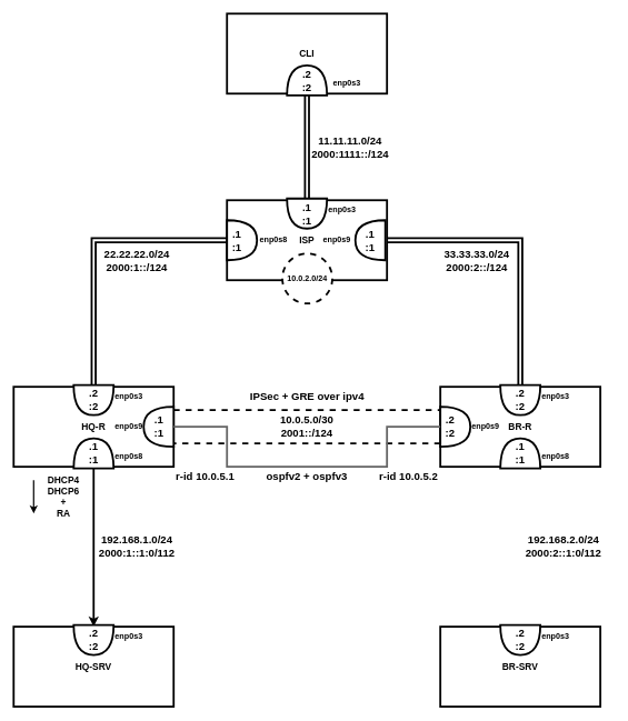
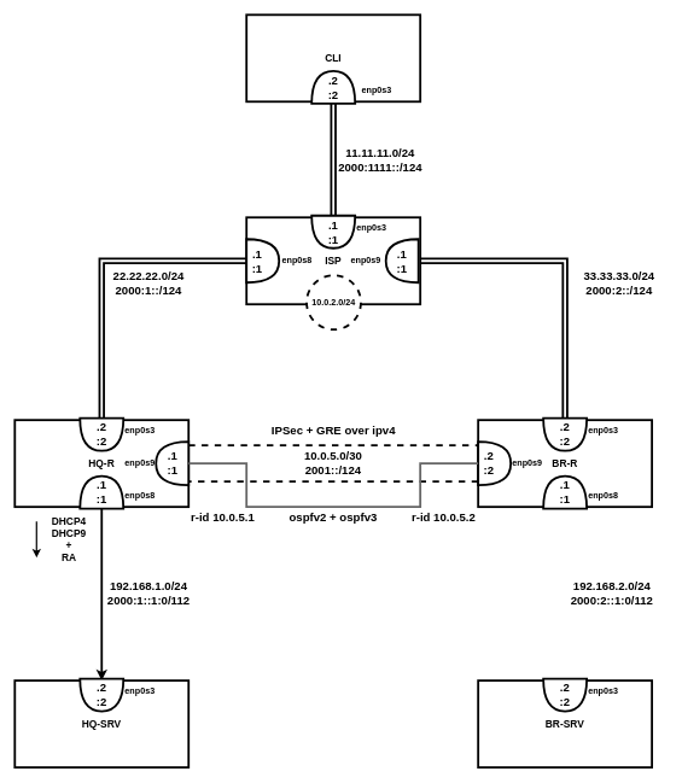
  <mxCell id="0" />
  <mxCell id="1" parent="0" />
  <mxCell id="2" style="edgeStyle=orthogonalEdgeStyle;rounded=0;orthogonalLoop=1;jettySize=auto;html=1;entryX=0.5;entryY=0;entryDx=0;entryDy=0;strokeWidth=3;shape=link;" parent="1" source="4" target="6" edge="1"><mxGeometry relative="1" as="geometry"><Array as="points"><mxPoint x="140" y="360" /></Array></mxGeometry></mxCell>
  <mxCell id="3" style="edgeStyle=orthogonalEdgeStyle;rounded=0;orthogonalLoop=1;jettySize=auto;html=1;entryX=0.5;entryY=0;entryDx=0;entryDy=0;strokeWidth=3;shape=link;" parent="1" source="4" target="7" edge="1"><mxGeometry relative="1" as="geometry"><Array as="points"><mxPoint x="780" y="360" /></Array></mxGeometry></mxCell>
  <mxCell id="4" value="&lt;font style=&quot;font-size: 14px;&quot;&gt;&lt;b&gt;ISP&lt;/b&gt;&lt;/font&gt;" style="rounded=0;whiteSpace=wrap;html=1;strokeWidth=3;" parent="1" vertex="1"><mxGeometry x="340" y="300" width="240" height="120" as="geometry" /></mxCell>
  <mxCell id="5" style="edgeStyle=orthogonalEdgeStyle;rounded=0;orthogonalLoop=1;jettySize=auto;html=1;entryX=0.5;entryY=0;entryDx=0;entryDy=0;strokeWidth=3;" parent="1" source="6" target="10" edge="1"><mxGeometry relative="1" as="geometry" /></mxCell>
  <mxCell id="6" value="&lt;span style=&quot;font-size: 14px;&quot;&gt;&lt;b&gt;HQ-R&lt;/b&gt;&lt;/span&gt;" style="rounded=0;whiteSpace=wrap;html=1;strokeWidth=3;" parent="1" vertex="1"><mxGeometry x="20" y="580" width="240" height="120" as="geometry" /></mxCell>
  <mxCell id="7" value="&lt;span style=&quot;font-size: 14px;&quot;&gt;&lt;b&gt;BR-R&lt;/b&gt;&lt;/span&gt;" style="rounded=0;whiteSpace=wrap;html=1;strokeWidth=3;" parent="1" vertex="1"><mxGeometry x="660" y="580" width="240" height="120" as="geometry" /></mxCell>
  <mxCell id="8" style="edgeStyle=orthogonalEdgeStyle;rounded=0;orthogonalLoop=1;jettySize=auto;html=1;entryX=0.5;entryY=0;entryDx=0;entryDy=0;strokeWidth=3;shape=link;" parent="1" source="9" target="4" edge="1"><mxGeometry relative="1" as="geometry" /></mxCell>
  <mxCell id="9" value="&lt;font style=&quot;font-size: 14px;&quot;&gt;&lt;b&gt;CLI&lt;/b&gt;&lt;/font&gt;" style="rounded=0;whiteSpace=wrap;html=1;strokeWidth=3;" parent="1" vertex="1"><mxGeometry x="340" y="20" width="240" height="120" as="geometry" /></mxCell>
  <mxCell id="10" value="&lt;font style=&quot;font-size: 14px;&quot;&gt;&lt;b&gt;HQ-SRV&lt;/b&gt;&lt;/font&gt;" style="rounded=0;whiteSpace=wrap;html=1;strokeWidth=3;" parent="1" vertex="1"><mxGeometry x="20" y="940" width="240" height="120" as="geometry" /></mxCell>
  <mxCell id="11" value="&lt;font style=&quot;font-size: 14px;&quot;&gt;&lt;b&gt;BR-SRV&lt;/b&gt;&lt;/font&gt;" style="rounded=0;whiteSpace=wrap;html=1;strokeWidth=3;" parent="1" vertex="1"><mxGeometry x="660" y="940" width="240" height="120" as="geometry" /></mxCell>
  <mxCell id="12" value="&lt;font size=&quot;1&quot; style=&quot;&quot;&gt;&lt;b style=&quot;font-size: 16px;&quot;&gt;192.168.1.0/24&lt;br&gt;2000:1::1:0/112&lt;br&gt;&lt;/b&gt;&lt;/font&gt;" style="text;html=1;strokeColor=none;fillColor=none;align=center;verticalAlign=middle;whiteSpace=wrap;rounded=0;" parent="1" vertex="1"><mxGeometry x="130" y="790" width="150" height="60" as="geometry" /></mxCell>
  <mxCell id="13" value="&lt;font size=&quot;1&quot; style=&quot;&quot;&gt;&lt;b style=&quot;font-size: 16px;&quot;&gt;192.168.2.0/24&lt;br&gt;&lt;/b&gt;&lt;/font&gt;&lt;b style=&quot;border-color: var(--border-color); font-size: 16px;&quot;&gt;2000:2::1:0/112&lt;/b&gt;&lt;font size=&quot;1&quot; style=&quot;&quot;&gt;&lt;b style=&quot;font-size: 16px;&quot;&gt;&lt;br&gt;&lt;/b&gt;&lt;/font&gt;" style="text;html=1;strokeColor=none;fillColor=none;align=center;verticalAlign=middle;whiteSpace=wrap;rounded=0;" parent="1" vertex="1"><mxGeometry x="770" y="790" width="150" height="60" as="geometry" /></mxCell>
  <mxCell id="14" value="&lt;span style=&quot;font-size: 16px;&quot;&gt;&lt;b&gt;22.22.22.0/24&lt;br&gt;2000:1::/124&lt;br&gt;&lt;/b&gt;&lt;/span&gt;" style="text;html=1;strokeColor=none;fillColor=none;align=center;verticalAlign=middle;whiteSpace=wrap;rounded=0;" parent="1" vertex="1"><mxGeometry x="130" y="360" width="150" height="60" as="geometry" /></mxCell>
- <mxCell id="15" value="&lt;span style=&quot;font-size: 16px;&quot;&gt;&lt;b&gt;33.33.33.0/24&lt;br&gt;2000:2::/124&lt;br&gt;&lt;/b&gt;&lt;/span&gt;" style="text;html=1;strokeColor=none;fillColor=none;align=center;verticalAlign=middle;whiteSpace=wrap;rounded=0;" parent="1" vertex="1"><mxGeometry x="640" y="360" width="150" height="60" as="geometry" /></mxCell>
+ <mxCell id="15" value="&lt;span style=&quot;font-size: 16px;&quot;&gt;&lt;b&gt;33.33.33.0/24&lt;br&gt;2000:2::/124&lt;br&gt;&lt;/b&gt;&lt;/span&gt;" style="text;html=1;strokeColor=none;fillColor=none;align=center;verticalAlign=middle;whiteSpace=wrap;rounded=0;" parent="1" vertex="1"><mxGeometry x="780" y="360" width="150" height="60" as="geometry" /></mxCell>
  <mxCell id="16" value="" style="endArrow=classic;startArrow=classic;html=1;rounded=0;exitX=1;exitY=0.5;exitDx=0;exitDy=0;entryX=0;entryY=0.5;entryDx=0;entryDy=0;shape=link;strokeWidth=3;endSize=6;targetPerimeterSpacing=0;sourcePerimeterSpacing=0;startSize=6;width=48;dashed=1;" parent="1" source="6" target="7" edge="1"><mxGeometry width="50" height="50" relative="1" as="geometry"><mxPoint x="415" y="560" as="sourcePoint" /><mxPoint x="465" y="510" as="targetPoint" /></mxGeometry></mxCell>
  <mxCell id="17" value="&lt;span style=&quot;font-size: 16px;&quot;&gt;&lt;b&gt;11.11.11.0/24&lt;br&gt;2000:1111::/124&lt;br&gt;&lt;/b&gt;&lt;/span&gt;" style="text;html=1;strokeColor=none;fillColor=none;align=center;verticalAlign=middle;whiteSpace=wrap;rounded=0;" parent="1" vertex="1"><mxGeometry x="450" y="190" width="150" height="60" as="geometry" /></mxCell>
  <mxCell id="18" value="&lt;b&gt;10.0.2.0/24&lt;/b&gt;" style="ellipse;whiteSpace=wrap;html=1;strokeWidth=3;dashed=1;" parent="1" vertex="1"><mxGeometry x="423" y="380" width="75" height="75" as="geometry" /></mxCell>
  <mxCell id="19" value="" style="shape=or;whiteSpace=wrap;html=1;strokeWidth=3;" parent="1" vertex="1"><mxGeometry x="340" y="330" width="45" height="60" as="geometry" /></mxCell>
  <mxCell id="20" value="" style="shape=or;whiteSpace=wrap;html=1;strokeWidth=3;rotation=-180;" parent="1" vertex="1"><mxGeometry x="532.5" y="330" width="45" height="60" as="geometry" /></mxCell>
  <mxCell id="21" value="" style="shape=or;whiteSpace=wrap;html=1;strokeWidth=3;rotation=90;" parent="1" vertex="1"><mxGeometry x="437.5" y="290" width="45" height="60" as="geometry" /></mxCell>
  <mxCell id="22" value="&lt;span style=&quot;font-size: 16px;&quot;&gt;&lt;b&gt;.1&lt;br&gt;:1&lt;br&gt;&lt;/b&gt;&lt;/span&gt;" style="text;html=1;strokeColor=none;fillColor=none;align=center;verticalAlign=middle;whiteSpace=wrap;rounded=0;" parent="1" vertex="1"><mxGeometry x="340" y="330" width="30" height="60" as="geometry" /></mxCell>
  <mxCell id="23" value="&lt;span style=&quot;font-size: 16px;&quot;&gt;&lt;b&gt;.1&lt;br&gt;:1&lt;br&gt;&lt;/b&gt;&lt;/span&gt;" style="text;html=1;strokeColor=none;fillColor=none;align=center;verticalAlign=middle;whiteSpace=wrap;rounded=0;" parent="1" vertex="1"><mxGeometry x="540" y="330" width="30" height="60" as="geometry" /></mxCell>
  <mxCell id="24" value="&lt;span style=&quot;font-size: 16px;&quot;&gt;&lt;b&gt;.1&lt;br&gt;:1&lt;br&gt;&lt;/b&gt;&lt;/span&gt;" style="text;html=1;strokeColor=none;fillColor=none;align=center;verticalAlign=middle;whiteSpace=wrap;rounded=0;" parent="1" vertex="1"><mxGeometry x="445" y="305" width="30" height="30" as="geometry" /></mxCell>
  <mxCell id="25" value="" style="shape=or;whiteSpace=wrap;html=1;strokeWidth=3;rotation=-90;" parent="1" vertex="1"><mxGeometry x="437.5" y="90" width="45" height="60" as="geometry" /></mxCell>
  <mxCell id="26" value="&lt;span style=&quot;font-size: 16px;&quot;&gt;&lt;b&gt;.2&lt;br&gt;:2&lt;br&gt;&lt;/b&gt;&lt;/span&gt;" style="text;html=1;strokeColor=none;fillColor=none;align=center;verticalAlign=middle;whiteSpace=wrap;rounded=0;" parent="1" vertex="1"><mxGeometry x="445" y="105" width="30" height="30" as="geometry" /></mxCell>
  <mxCell id="27" value="" style="shape=or;whiteSpace=wrap;html=1;strokeWidth=3;rotation=90;" parent="1" vertex="1"><mxGeometry x="117.5" y="570" width="45" height="60" as="geometry" /></mxCell>
  <mxCell id="28" value="" style="shape=or;whiteSpace=wrap;html=1;strokeWidth=3;rotation=-90;" parent="1" vertex="1"><mxGeometry x="117.5" y="650" width="45" height="60" as="geometry" /></mxCell>
  <mxCell id="29" value="" style="shape=or;whiteSpace=wrap;html=1;strokeWidth=3;rotation=90;" parent="1" vertex="1"><mxGeometry x="757.5" y="570" width="45" height="60" as="geometry" /></mxCell>
  <mxCell id="30" value="" style="shape=or;whiteSpace=wrap;html=1;strokeWidth=3;rotation=-90;" parent="1" vertex="1"><mxGeometry x="757.5" y="650" width="45" height="60" as="geometry" /></mxCell>
  <mxCell id="31" value="&lt;span style=&quot;font-size: 16px;&quot;&gt;&lt;b&gt;.2&lt;br&gt;:2&lt;br&gt;&lt;/b&gt;&lt;/span&gt;" style="text;html=1;strokeColor=none;fillColor=none;align=center;verticalAlign=middle;whiteSpace=wrap;rounded=0;" parent="1" vertex="1"><mxGeometry x="125" y="585" width="30" height="30" as="geometry" /></mxCell>
  <mxCell id="32" value="&lt;span style=&quot;font-size: 16px;&quot;&gt;&lt;b&gt;.2&lt;br&gt;:2&lt;br&gt;&lt;/b&gt;&lt;/span&gt;" style="text;html=1;strokeColor=none;fillColor=none;align=center;verticalAlign=middle;whiteSpace=wrap;rounded=0;" parent="1" vertex="1"><mxGeometry x="765" y="585" width="30" height="30" as="geometry" /></mxCell>
  <mxCell id="33" value="&lt;span style=&quot;font-size: 16px;&quot;&gt;&lt;b&gt;.1&lt;br&gt;:1&lt;br&gt;&lt;/b&gt;&lt;/span&gt;" style="text;html=1;strokeColor=none;fillColor=none;align=center;verticalAlign=middle;whiteSpace=wrap;rounded=0;" parent="1" vertex="1"><mxGeometry x="125" y="650" width="30" height="60" as="geometry" /></mxCell>
  <mxCell id="34" value="&lt;span style=&quot;font-size: 16px;&quot;&gt;&lt;b&gt;.1&lt;br&gt;:1&lt;br&gt;&lt;/b&gt;&lt;/span&gt;" style="text;html=1;strokeColor=none;fillColor=none;align=center;verticalAlign=middle;whiteSpace=wrap;rounded=0;" parent="1" vertex="1"><mxGeometry x="765" y="650" width="30" height="60" as="geometry" /></mxCell>
  <mxCell id="35" value="" style="shape=or;whiteSpace=wrap;html=1;strokeWidth=3;rotation=90;" parent="1" vertex="1"><mxGeometry x="117.5" y="930" width="45" height="60" as="geometry" /></mxCell>
  <mxCell id="36" value="&lt;span style=&quot;font-size: 16px;&quot;&gt;&lt;b&gt;.2&lt;br&gt;:2&lt;br&gt;&lt;/b&gt;&lt;/span&gt;" style="text;html=1;strokeColor=none;fillColor=none;align=center;verticalAlign=middle;whiteSpace=wrap;rounded=0;" parent="1" vertex="1"><mxGeometry x="125" y="945" width="30" height="30" as="geometry" /></mxCell>
  <mxCell id="37" value="" style="shape=or;whiteSpace=wrap;html=1;strokeWidth=3;rotation=90;" parent="1" vertex="1"><mxGeometry x="757.5" y="930" width="45" height="60" as="geometry" /></mxCell>
  <mxCell id="38" value="&lt;span style=&quot;font-size: 16px;&quot;&gt;&lt;b&gt;.2&lt;br&gt;:2&lt;br&gt;&lt;/b&gt;&lt;/span&gt;" style="text;html=1;strokeColor=none;fillColor=none;align=center;verticalAlign=middle;whiteSpace=wrap;rounded=0;" parent="1" vertex="1"><mxGeometry x="765" y="945" width="30" height="30" as="geometry" /></mxCell>
  <mxCell id="39" value="" style="shape=or;whiteSpace=wrap;html=1;strokeWidth=3;" parent="1" vertex="1"><mxGeometry x="660" y="610" width="45" height="60" as="geometry" /></mxCell>
  <mxCell id="40" value="" style="shape=or;whiteSpace=wrap;html=1;strokeWidth=3;rotation=-180;" parent="1" vertex="1"><mxGeometry x="215" y="610" width="45" height="60" as="geometry" /></mxCell>
  <mxCell id="41" value="&lt;span style=&quot;font-size: 16px;&quot;&gt;&lt;b&gt;.1&lt;br&gt;:1&lt;br&gt;&lt;/b&gt;&lt;/span&gt;" style="text;html=1;strokeColor=none;fillColor=none;align=center;verticalAlign=middle;whiteSpace=wrap;rounded=0;" parent="1" vertex="1"><mxGeometry x="222.5" y="610" width="30" height="60" as="geometry" /></mxCell>
  <mxCell id="42" value="&lt;span style=&quot;font-size: 16px;&quot;&gt;&lt;b&gt;.2&lt;br&gt;:2&lt;br&gt;&lt;/b&gt;&lt;/span&gt;" style="text;html=1;strokeColor=none;fillColor=none;align=center;verticalAlign=middle;whiteSpace=wrap;rounded=0;" parent="1" vertex="1"><mxGeometry x="660" y="625" width="30" height="30" as="geometry" /></mxCell>
  <mxCell id="43" value="&lt;b style=&quot;border-color: var(--border-color);&quot;&gt;enp0s8&lt;/b&gt;" style="text;html=1;strokeColor=none;fillColor=none;align=center;verticalAlign=middle;whiteSpace=wrap;rounded=0;" parent="1" vertex="1"><mxGeometry x="380" y="345" width="60" height="30" as="geometry" /></mxCell>
  <mxCell id="44" value="&lt;b style=&quot;border-color: var(--border-color);&quot;&gt;enp0s9&lt;/b&gt;" style="text;html=1;strokeColor=none;fillColor=none;align=center;verticalAlign=middle;whiteSpace=wrap;rounded=0;" parent="1" vertex="1"><mxGeometry x="475" y="345" width="60" height="30" as="geometry" /></mxCell>
  <mxCell id="45" value="&lt;b style=&quot;border-color: var(--border-color);&quot;&gt;enp0s3&lt;/b&gt;" style="text;html=1;strokeColor=none;fillColor=none;align=center;verticalAlign=middle;whiteSpace=wrap;rounded=0;" parent="1" vertex="1"><mxGeometry x="482.5" y="300" width="60" height="30" as="geometry" /></mxCell>
  <mxCell id="46" value="&lt;b style=&quot;border-color: var(--border-color);&quot;&gt;enp0s3&lt;/b&gt;" style="text;html=1;strokeColor=none;fillColor=none;align=center;verticalAlign=middle;whiteSpace=wrap;rounded=0;" parent="1" vertex="1"><mxGeometry x="490" y="110" width="60" height="30" as="geometry" /></mxCell>
  <mxCell id="47" value="&lt;b style=&quot;border-color: var(--border-color);&quot;&gt;enp0s3&lt;/b&gt;" style="text;html=1;strokeColor=none;fillColor=none;align=center;verticalAlign=middle;whiteSpace=wrap;rounded=0;" parent="1" vertex="1"><mxGeometry x="162.5" y="580" width="60" height="30" as="geometry" /></mxCell>
  <mxCell id="48" value="&lt;b style=&quot;border-color: var(--border-color);&quot;&gt;enp0s8&lt;/b&gt;" style="text;html=1;strokeColor=none;fillColor=none;align=center;verticalAlign=middle;whiteSpace=wrap;rounded=0;" parent="1" vertex="1"><mxGeometry x="162.5" y="670" width="60" height="30" as="geometry" /></mxCell>
  <mxCell id="49" value="&lt;b style=&quot;border-color: var(--border-color);&quot;&gt;enp0s3&lt;/b&gt;" style="text;html=1;strokeColor=none;fillColor=none;align=center;verticalAlign=middle;whiteSpace=wrap;rounded=0;" parent="1" vertex="1"><mxGeometry x="802.5" y="580" width="60" height="30" as="geometry" /></mxCell>
  <mxCell id="50" value="&lt;b style=&quot;border-color: var(--border-color);&quot;&gt;enp0s8&lt;/b&gt;" style="text;html=1;strokeColor=none;fillColor=none;align=center;verticalAlign=middle;whiteSpace=wrap;rounded=0;" parent="1" vertex="1"><mxGeometry x="802.5" y="670" width="60" height="30" as="geometry" /></mxCell>
  <mxCell id="51" value="&lt;b style=&quot;border-color: var(--border-color);&quot;&gt;enp0s3&lt;/b&gt;" style="text;html=1;strokeColor=none;fillColor=none;align=center;verticalAlign=middle;whiteSpace=wrap;rounded=0;" parent="1" vertex="1"><mxGeometry x="162.5" y="940" width="60" height="30" as="geometry" /></mxCell>
  <mxCell id="52" value="&lt;b style=&quot;border-color: var(--border-color);&quot;&gt;enp0s3&lt;/b&gt;" style="text;html=1;strokeColor=none;fillColor=none;align=center;verticalAlign=middle;whiteSpace=wrap;rounded=0;" parent="1" vertex="1"><mxGeometry x="802.5" y="940" width="60" height="30" as="geometry" /></mxCell>
  <mxCell id="53" value="&lt;b style=&quot;border-color: var(--border-color);&quot;&gt;enp0s9&lt;/b&gt;" style="text;html=1;strokeColor=none;fillColor=none;align=center;verticalAlign=middle;whiteSpace=wrap;rounded=0;" parent="1" vertex="1"><mxGeometry x="697.5" y="625" width="60" height="30" as="geometry" /></mxCell>
  <mxCell id="54" value="&lt;b style=&quot;border-color: var(--border-color);&quot;&gt;enp0s9&lt;/b&gt;" style="text;html=1;strokeColor=none;fillColor=none;align=center;verticalAlign=middle;whiteSpace=wrap;rounded=0;" parent="1" vertex="1"><mxGeometry x="162.5" y="625" width="60" height="30" as="geometry" /></mxCell>
  <mxCell id="55" value="&lt;font style=&quot;font-size: 16px;&quot;&gt;&lt;b&gt;IPSec + GRE over ipv4&lt;/b&gt;&lt;/font&gt;" style="text;html=1;strokeColor=none;fillColor=none;align=center;verticalAlign=middle;whiteSpace=wrap;rounded=0;" parent="1" vertex="1"><mxGeometry x="342.5" y="580" width="235" height="30" as="geometry" /></mxCell>
  <mxCell id="56" value="&lt;font style=&quot;font-size: 16px;&quot;&gt;&lt;b&gt;10.0.5.0/30&lt;br&gt;2001::/124&lt;br&gt;&lt;/b&gt;&lt;/font&gt;" style="text;html=1;strokeColor=none;fillColor=none;align=center;verticalAlign=middle;whiteSpace=wrap;rounded=0;" parent="1" vertex="1"><mxGeometry x="415" y="625" width="90" height="30" as="geometry" /></mxCell>
  <mxCell id="57" value="" style="endArrow=none;html=1;rounded=0;exitX=0;exitY=0.5;exitDx=0;exitDy=0;exitPerimeter=0;entryX=0;entryY=0.5;entryDx=0;entryDy=0;strokeWidth=3;fillColor=#f5f5f5;strokeColor=#666666;" parent="1" source="40" target="42" edge="1"><mxGeometry width="50" height="50" relative="1" as="geometry"><mxPoint x="390" y="760" as="sourcePoint" /><mxPoint x="440" y="710" as="targetPoint" /><Array as="points"><mxPoint x="340" y="640" /><mxPoint x="340" y="700" /><mxPoint x="460" y="700" /><mxPoint x="580" y="700" /><mxPoint x="580" y="640" /></Array></mxGeometry></mxCell>
  <mxCell id="58" value="&lt;font style=&quot;font-size: 16px;&quot;&gt;&lt;b&gt;ospfv2 + ospfv3&lt;/b&gt;&lt;/font&gt;" style="text;html=1;strokeColor=none;fillColor=none;align=center;verticalAlign=middle;whiteSpace=wrap;rounded=0;" parent="1" vertex="1"><mxGeometry x="385" y="700" width="150" height="30" as="geometry" /></mxCell>
  <mxCell id="59" value="&lt;font style=&quot;font-size: 16px;&quot;&gt;&lt;b&gt;r-id 10.0.5.1&lt;/b&gt;&lt;/font&gt;" style="text;html=1;strokeColor=none;fillColor=none;align=center;verticalAlign=middle;whiteSpace=wrap;rounded=0;" parent="1" vertex="1"><mxGeometry x="260" y="700" width="95" height="30" as="geometry" /></mxCell>
  <mxCell id="60" value="&lt;font style=&quot;font-size: 16px;&quot;&gt;&lt;b&gt;r-id 10.0.5.2&lt;/b&gt;&lt;/font&gt;" style="text;html=1;strokeColor=none;fillColor=none;align=center;verticalAlign=middle;whiteSpace=wrap;rounded=0;" parent="1" vertex="1"><mxGeometry x="565" y="700" width="95" height="30" as="geometry" /></mxCell>
- <mxCell id="61" value="&lt;b style=&quot;font-size: 14px;&quot;&gt;&lt;span style=&quot;&quot;&gt;DHCP4&lt;br&gt;DHCP6&lt;br&gt;&lt;/span&gt;+&lt;br&gt;RA&lt;/b&gt;" style="text;html=1;strokeColor=none;fillColor=none;align=center;verticalAlign=middle;whiteSpace=wrap;rounded=0;" parent="1" vertex="1"><mxGeometry x="65" y="710" width="60" height="70" as="geometry" /></mxCell>
+ <mxCell id="61" value="&lt;b style=&quot;font-size: 14px;&quot;&gt;&lt;span style=&quot;&quot;&gt;DHCP4&lt;br&gt;DHCP9&lt;br&gt;&lt;/span&gt;+&lt;br&gt;RA&lt;/b&gt;" style="text;html=1;strokeColor=none;fillColor=none;align=center;verticalAlign=middle;whiteSpace=wrap;rounded=0;" parent="1" vertex="1"><mxGeometry x="65" y="710" width="60" height="70" as="geometry" /></mxCell>
  <mxCell id="62" value="" style="endArrow=classic;html=1;rounded=0;strokeWidth=2;" parent="1" edge="1"><mxGeometry width="50" height="50" relative="1" as="geometry"><mxPoint x="50" y="720" as="sourcePoint" /><mxPoint x="50" y="770" as="targetPoint" /></mxGeometry></mxCell>
